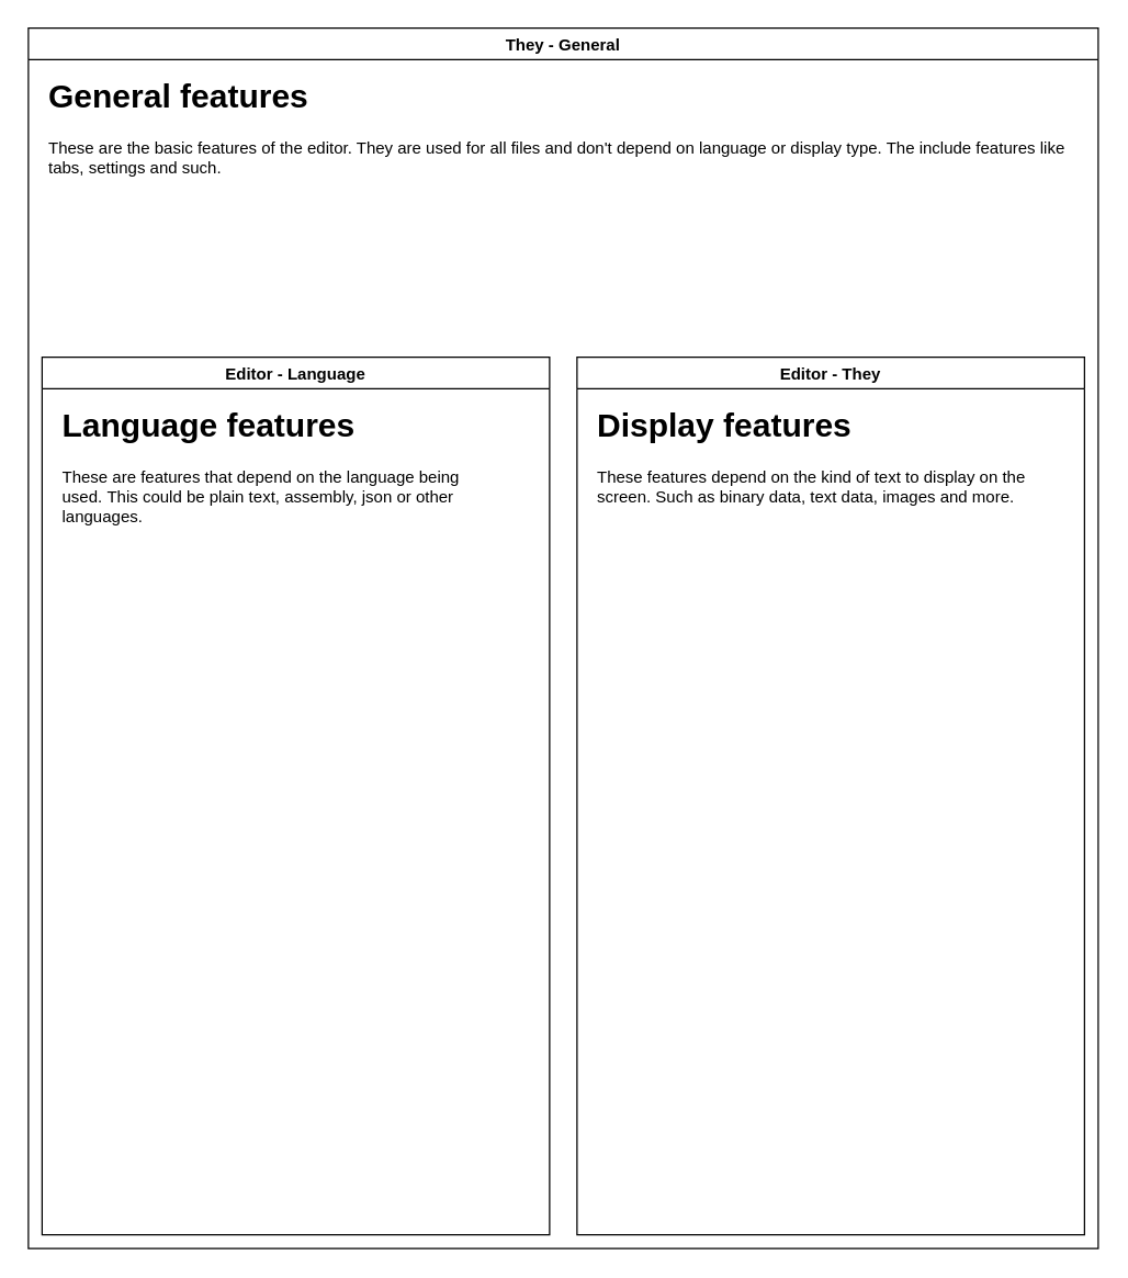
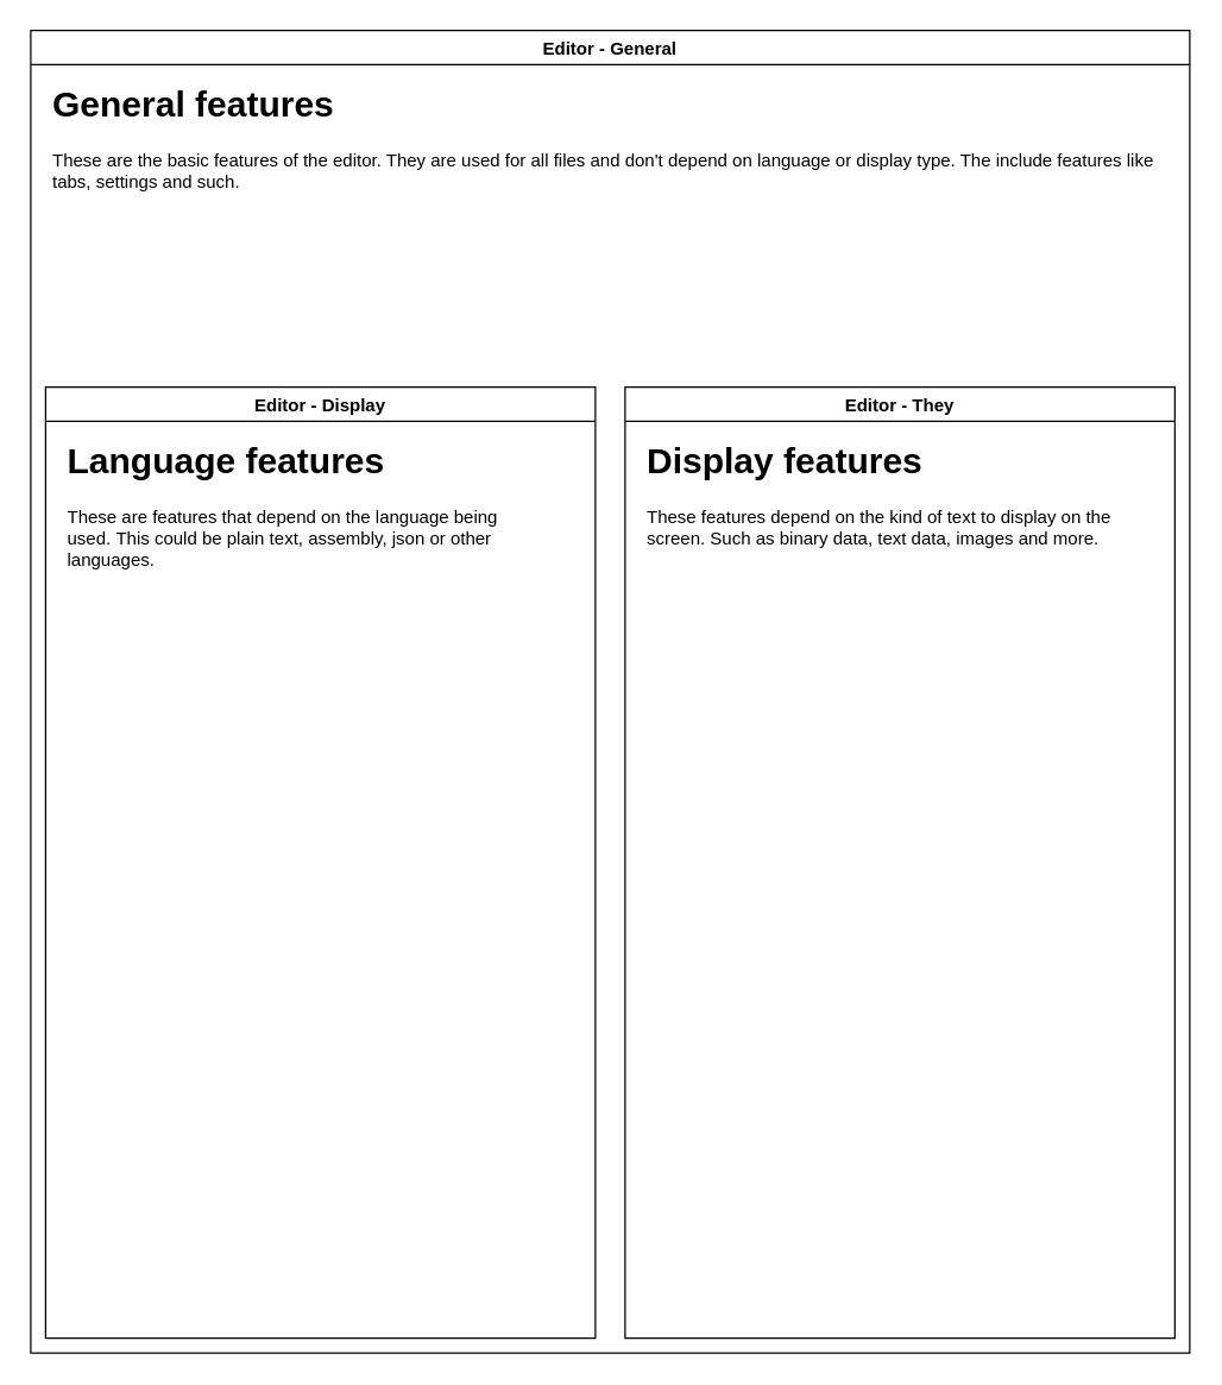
  <mxCell id="0" />
  <mxCell id="1" parent="0" />
- <mxCell id="2" value="They - General" style="swimlane;expand=1;collapsible=0;" vertex="1" parent="1"><mxGeometry x="20" y="20" width="780" height="890" as="geometry" /></mxCell>
+ <mxCell id="2" value="Editor - General" style="swimlane;expand=1;collapsible=0;" vertex="1" parent="1"><mxGeometry x="20" y="20" width="780" height="890" as="geometry" /></mxCell>
  <mxCell id="3" value="Editor - They" style="swimlane;expand=1;collapsible=0;" vertex="1" parent="2"><mxGeometry x="400" y="240" width="370" height="640" as="geometry" /></mxCell>
  <mxCell id="4" value="&lt;h1&gt;Display features&lt;/h1&gt;&lt;p&gt;These features depend on the kind of text to display on the screen. Such as binary data, text data, images and more.&lt;/p&gt;" style="text;html=1;strokeColor=none;fillColor=none;spacing=5;spacingTop=-20;whiteSpace=wrap;overflow=hidden;rounded=0;" vertex="1" parent="3"><mxGeometry x="10" y="30" width="350" height="200" as="geometry" /></mxCell>
  <mxCell id="5" value="&lt;h1&gt;General features&lt;/h1&gt;&lt;p&gt;These are the basic features of the editor. They are used for all files and don't depend on language or display type. The include features like tabs, settings and such.&lt;/p&gt;" style="text;html=1;strokeColor=none;fillColor=none;spacing=5;spacingTop=-20;whiteSpace=wrap;overflow=hidden;rounded=0;" vertex="1" parent="2"><mxGeometry x="10" y="30" width="760" height="200" as="geometry" /></mxCell>
- <mxCell id="6" value="Editor - Language" style="swimlane;expand=1;collapsible=0;" vertex="1" parent="1"><mxGeometry x="30" y="260" width="370" height="640" as="geometry" /></mxCell>
+ <mxCell id="6" value="Editor - Display" style="swimlane;expand=1;collapsible=0;" vertex="1" parent="1"><mxGeometry x="30" y="260" width="370" height="640" as="geometry" /></mxCell>
  <mxCell id="7" value="&lt;h1&gt;Language features&lt;/h1&gt;&lt;p&gt;These are features that depend on the language being used.&amp;nbsp;&lt;span&gt;This could be plain text, assembly, json or other languages.&lt;/span&gt;&lt;/p&gt;" style="text;html=1;strokeColor=none;fillColor=none;spacing=5;spacingTop=-20;whiteSpace=wrap;overflow=hidden;rounded=0;" vertex="1" parent="6"><mxGeometry x="10" y="30" width="350" height="200" as="geometry" /></mxCell>
